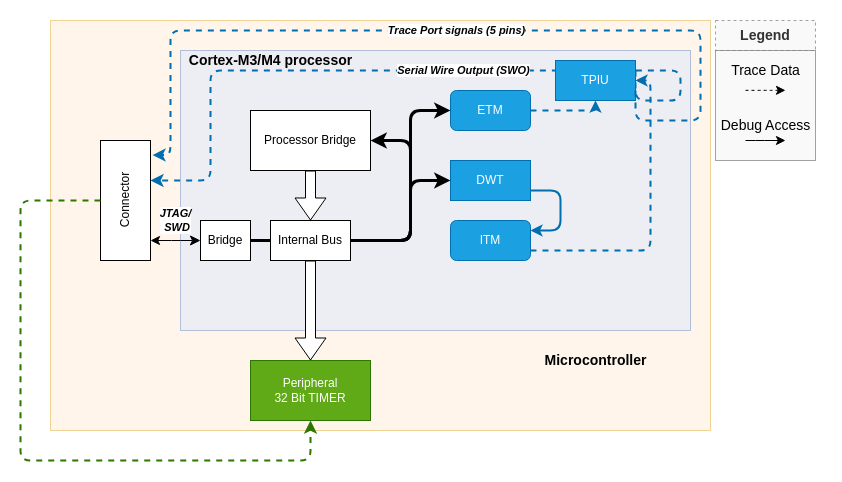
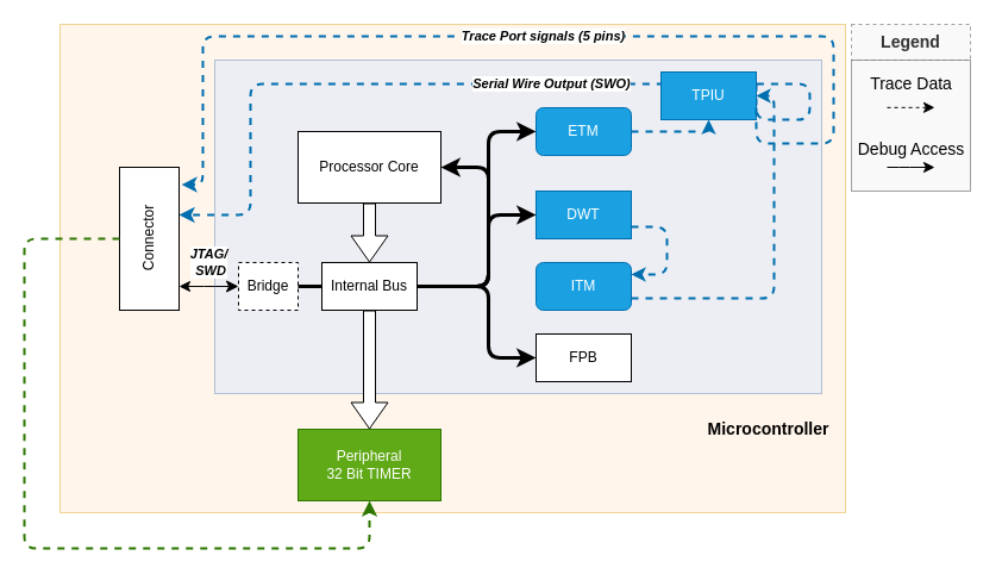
  <mxCell id="0" />
  <mxCell id="1" parent="0" />
  <mxCell id="2" value="&lt;b&gt;&lt;font style=&quot;font-size: 14px&quot;&gt;Legend&lt;/font&gt;&lt;/b&gt;" style="rounded=0;whiteSpace=wrap;html=1;fillColor=#f5f5f5;strokeColor=#666666;opacity=60;fontColor=#333333;dashed=1;" parent="1" vertex="1"><mxGeometry x="715" y="20" width="100" height="30" as="geometry" /></mxCell>
  <mxCell id="3" value="" style="rounded=0;whiteSpace=wrap;html=1;fillColor=#ffe6cc;strokeColor=#d79b00;opacity=40;" parent="1" vertex="1"><mxGeometry y="20" width="660" height="410" as="geometry" x="50" /></mxCell>
  <mxCell id="4" value="" style="rounded=0;whiteSpace=wrap;html=1;fillColor=#dae8fc;opacity=50;strokeColor=#6c8ebf;" parent="1" vertex="1"><mxGeometry x="180" y="50" width="510" height="280" as="geometry" /></mxCell>
  <mxCell id="5" value="" style="rounded=0;whiteSpace=wrap;html=1;fillColor=#f5f5f5;strokeColor=#666666;opacity=60;fontColor=#333333;" parent="1" vertex="1"><mxGeometry x="715" y="50" width="100" height="110" as="geometry" /></mxCell>
  <mxCell id="6" style="edgeStyle=orthogonalEdgeStyle;html=1;dashed=1;fillColor=#1ba1e2;strokeColor=#006EAF;strokeWidth=2;" parent="1" source="7" target="14" edge="1"><mxGeometry relative="1" as="geometry"><Array as="points"><mxPoint x="570" y="110" /><mxPoint x="570" y="110" /></Array></mxGeometry></mxCell>
  <mxCell id="7" value="ETM" style="whiteSpace=wrap;html=1;fillColor=#1ba1e2;strokeColor=#006EAF;fontColor=#ffffff;rounded=1;" parent="1" vertex="1"><mxGeometry x="450" y="90" width="80" height="40" as="geometry" /></mxCell>
- <mxCell id="8" style="edgeStyle=orthogonalEdgeStyle;html=1;dashed=0;fillColor=#1ba1e2;strokeColor=#006EAF;strokeWidth=2;" parent="1" source="9" target="11" edge="1"><mxGeometry relative="1" as="geometry"><Array as="points"><mxPoint x="560" y="190" /><mxPoint x="560" y="230" /></Array></mxGeometry></mxCell>
+ <mxCell id="8" style="edgeStyle=orthogonalEdgeStyle;html=1;dashed=1;fillColor=#1ba1e2;strokeColor=#006EAF;strokeWidth=2;" parent="1" source="9" target="11" edge="1"><mxGeometry relative="1" as="geometry"><Array as="points"><mxPoint x="560" y="190" /><mxPoint x="560" y="230" /></Array></mxGeometry></mxCell>
  <mxCell id="9" value="DWT" style="rounded=0;whiteSpace=wrap;html=1;fillColor=#1ba1e2;strokeColor=#006EAF;fontColor=#ffffff;" parent="1" vertex="1"><mxGeometry x="450" y="160" width="80" height="40" as="geometry" /></mxCell>
  <mxCell id="10" style="edgeStyle=orthogonalEdgeStyle;html=1;dashed=1;fillColor=#1ba1e2;strokeColor=#006EAF;strokeWidth=2;" parent="1" source="11" target="14" edge="1"><mxGeometry relative="1" as="geometry"><Array as="points"><mxPoint x="650" y="250" /></Array></mxGeometry></mxCell>
  <mxCell id="11" value="ITM" style="whiteSpace=wrap;html=1;fillColor=#1ba1e2;strokeColor=#006EAF;fontColor=#ffffff;rounded=1;" parent="1" vertex="1"><mxGeometry x="450" y="220" width="80" height="40" as="geometry" /></mxCell>
+ <mxCell id="12" value="FPB" style="rounded=0;whiteSpace=wrap;html=1;" parent="1" vertex="1"><mxGeometry x="450" y="280" width="80" height="40" as="geometry" /></mxCell>
  <mxCell id="13" value="&lt;b&gt;&lt;i&gt;Serial Wire Output (SWO)&lt;br&gt;&lt;/i&gt;&lt;/b&gt;" style="edgeStyle=orthogonalEdgeStyle;sketch=0;html=1;shadow=0;startArrow=none;startFill=0;endArrow=classic;endFill=1;startSize=8;endSize=7;strokeWidth=2;fillColor=#1ba1e2;exitX=1;exitY=0.25;exitDx=0;exitDy=0;dashed=1;strokeColor=#006EAF;" parent="1" source="14" target="29" edge="1"><mxGeometry x="-0.135" relative="1" as="geometry"><Array as="points"><mxPoint x="680" y="100" /><mxPoint x="680" y="70" /><mxPoint x="210" y="70" /><mxPoint x="210" y="180" /></Array><mxPoint as="offset" /></mxGeometry></mxCell>
  <mxCell id="14" value="TPIU" style="rounded=0;whiteSpace=wrap;html=1;fillColor=#1ba1e2;strokeColor=#006EAF;fontColor=#ffffff;" parent="1" vertex="1"><mxGeometry x="555" y="60" width="80" height="40" as="geometry" /></mxCell>
- <mxCell id="15" value="Processor Bridge" style="rounded=0;whiteSpace=wrap;html=1;" parent="1" vertex="1"><mxGeometry x="250" y="110" width="120" height="60" as="geometry" /></mxCell>
+ <mxCell id="15" value="Processor Core" style="rounded=0;whiteSpace=wrap;html=1;" parent="1" vertex="1"><mxGeometry x="250" y="110" width="120" height="60" as="geometry" /></mxCell>
  <mxCell id="16" style="edgeStyle=orthogonalEdgeStyle;sketch=0;html=1;shadow=0;startSize=8;endSize=7;strokeWidth=3;fillColor=none;" parent="1" source="17" target="37" edge="1"><mxGeometry relative="1" as="geometry" /></mxCell>
  <mxCell id="17" value="Internal Bus" style="rounded=0;whiteSpace=wrap;html=1;" parent="1" vertex="1"><mxGeometry x="270" y="220" width="80" height="40" as="geometry" /></mxCell>
  <mxCell id="18" value="" style="shape=flexArrow;endArrow=classic;html=1;endSize=7;startSize=8;shadow=0;sketch=0;strokeWidth=1;fillColor=default;" parent="1" source="15" target="17" edge="1"><mxGeometry width="50" height="50" relative="1" as="geometry"><mxPoint x="500" y="210" as="sourcePoint" /><mxPoint x="550" y="160" as="targetPoint" /></mxGeometry></mxCell>
+ <mxCell id="19" style="edgeStyle=orthogonalEdgeStyle;sketch=0;html=1;shadow=0;startSize=8;endSize=7;strokeWidth=3;fillColor=none;" parent="1" source="17" target="12" edge="1"><mxGeometry relative="1" as="geometry"><mxPoint x="360" y="250" as="sourcePoint" /><mxPoint x="460" y="250" as="targetPoint" /><Array as="points"><mxPoint x="410" y="240" /><mxPoint x="410" y="300" /></Array></mxGeometry></mxCell>
  <mxCell id="20" style="edgeStyle=orthogonalEdgeStyle;sketch=0;html=1;shadow=0;startSize=8;endSize=7;strokeWidth=3;fillColor=none;" parent="1" target="9" edge="1"><mxGeometry relative="1" as="geometry"><mxPoint x="350" y="240" as="sourcePoint" /><mxPoint x="450" y="300" as="targetPoint" /><Array as="points"><mxPoint x="410" y="240" /><mxPoint x="410" y="180" /></Array></mxGeometry></mxCell>
  <mxCell id="21" style="edgeStyle=orthogonalEdgeStyle;sketch=0;html=1;shadow=0;startSize=8;endSize=7;strokeWidth=3;fillColor=none;" parent="1" source="17" target="7" edge="1"><mxGeometry relative="1" as="geometry"><mxPoint x="360" y="250" as="sourcePoint" /><mxPoint x="460" y="180" as="targetPoint" /><Array as="points"><mxPoint x="410" y="240" /><mxPoint x="410" y="110" /></Array></mxGeometry></mxCell>
  <mxCell id="22" style="edgeStyle=orthogonalEdgeStyle;sketch=0;html=1;shadow=0;startSize=8;endSize=7;strokeWidth=3;fillColor=none;" parent="1" source="17" target="15" edge="1"><mxGeometry relative="1" as="geometry"><mxPoint x="360" y="250" as="sourcePoint" /><mxPoint x="460" y="120" as="targetPoint" /><Array as="points"><mxPoint x="410" y="240" /><mxPoint x="410" y="140" /></Array></mxGeometry></mxCell>
- <mxCell id="23" value="&lt;b&gt;&lt;font style=&quot;font-size: 14px&quot;&gt;Cortex-M3/M4 processor&lt;/font&gt;&lt;/b&gt;" style="text;html=1;align=center;verticalAlign=middle;resizable=0;points=[];autosize=1;strokeColor=none;fillColor=none;strokeWidth=1;" parent="1" vertex="1"><mxGeometry x="180" y="50" width="180" height="20" as="geometry" /></mxCell>
- <mxCell id="24" value="&lt;b&gt;&lt;font style=&quot;font-size: 14px&quot;&gt;Microcontroller&lt;/font&gt;&lt;/b&gt;" style="text;html=1;align=center;verticalAlign=middle;resizable=0;points=[];autosize=1;strokeColor=none;fillColor=none;strokeWidth=1;" parent="1" vertex="1"><mxGeometry x="535" y="350" width="120" height="20" as="geometry" /></mxCell>
+ <mxCell id="24" value="&lt;b&gt;&lt;font style=&quot;font-size: 14px&quot;&gt;Microcontroller&lt;/font&gt;&lt;/b&gt;" style="text;html=1;align=center;verticalAlign=middle;resizable=0;points=[];autosize=1;strokeColor=none;fillColor=none;strokeWidth=1;" parent="1" vertex="1"><mxGeometry x="585" y="350" width="120" height="20" as="geometry" /></mxCell>
  <mxCell id="25" value="&lt;b&gt;&lt;i&gt;JTAG/&lt;br&gt;&amp;nbsp;SWD&lt;/i&gt;&lt;/b&gt;" style="edgeStyle=orthogonalEdgeStyle;sketch=0;html=1;shadow=0;endArrow=classic;endFill=1;startSize=8;endSize=7;strokeWidth=1;fillColor=default;startArrow=classic;startFill=1;" parent="1" source="26" target="29" edge="1"><mxGeometry y="-20" relative="1" as="geometry"><Array as="points"><mxPoint x="170" y="240" /><mxPoint x="170" y="240" /></Array><mxPoint as="offset" /></mxGeometry></mxCell>
- <mxCell id="26" value="Bridge" style="rounded=0;whiteSpace=wrap;html=1;" parent="1" vertex="1"><mxGeometry x="200" y="220" width="50" height="40" as="geometry" /></mxCell>
+ <mxCell id="26" value="Bridge" style="rounded=0;whiteSpace=wrap;html=1;dashed=1;" parent="1" vertex="1"><mxGeometry x="200" y="220" width="50" height="40" as="geometry" /></mxCell>
  <mxCell id="27" style="edgeStyle=orthogonalEdgeStyle;sketch=0;html=1;exitX=0;exitY=0.5;exitDx=0;exitDy=0;shadow=0;startSize=8;endSize=7;strokeWidth=3;fillColor=default;endArrow=none;endFill=0;" parent="1" source="17" target="26" edge="1"><mxGeometry relative="1" as="geometry" /></mxCell>
  <mxCell id="28" value="" style="group" parent="1" vertex="1" connectable="0"><mxGeometry x="100" y="140" width="50" height="120" as="geometry" /></mxCell>
  <mxCell id="29" value="" style="rounded=0;whiteSpace=wrap;html=1;" parent="28" vertex="1"><mxGeometry width="50" height="120" as="geometry" /></mxCell>
  <mxCell id="30" value="Connector" style="text;html=1;align=center;verticalAlign=middle;resizable=0;points=[];autosize=1;strokeColor=none;fillColor=none;rotation=-90;" parent="28" vertex="1"><mxGeometry x="-10" y="50" width="70" height="20" as="geometry" /></mxCell>
  <mxCell id="31" value="&lt;b&gt;&lt;i&gt;Trace Port signals (5 pins)&lt;/i&gt;&lt;/b&gt;" style="edgeStyle=orthogonalEdgeStyle;sketch=0;html=1;shadow=0;startArrow=none;startFill=0;endArrow=classic;endFill=1;startSize=8;endSize=7;strokeWidth=2;exitX=1;exitY=0.75;exitDx=0;exitDy=0;dashed=1;entryX=1.04;entryY=0.121;entryDx=0;entryDy=0;entryPerimeter=0;fillColor=#0050ef;strokeColor=#006EAF;" parent="1" source="14" target="29" edge="1"><mxGeometry relative="1" as="geometry"><mxPoint x="720" y="105" as="sourcePoint" /><mxPoint x="170" y="190" as="targetPoint" /><Array as="points"><mxPoint x="700" y="120" /><mxPoint x="700" y="30" /><mxPoint x="170" y="30" /><mxPoint x="170" y="154" /></Array></mxGeometry></mxCell>
  <mxCell id="32" value="" style="endArrow=classic;html=1;shadow=0;dashed=1;sketch=0;fontSize=14;startSize=8;endSize=7;strokeWidth=1;fillColor=default;" parent="1" edge="1"><mxGeometry width="50" height="50" relative="1" as="geometry"><mxPoint x="745" y="89.83" as="sourcePoint" /><mxPoint x="785" y="89.83" as="targetPoint" /><Array as="points"><mxPoint x="765" y="89.83" /></Array></mxGeometry></mxCell>
  <mxCell id="33" value="" style="endArrow=classic;html=1;shadow=0;sketch=0;fontSize=14;startSize=8;endSize=7;strokeWidth=1;fillColor=default;" parent="1" edge="1"><mxGeometry width="50" height="50" relative="1" as="geometry"><mxPoint x="745" y="140" as="sourcePoint" /><mxPoint x="785" y="140" as="targetPoint" /><Array as="points"><mxPoint x="765" y="140" /></Array></mxGeometry></mxCell>
  <mxCell id="34" value="Trace Data" style="text;html=1;align=center;verticalAlign=middle;resizable=0;points=[];autosize=1;strokeColor=none;fillColor=none;fontSize=14;" parent="1" vertex="1"><mxGeometry x="725" y="60" width="80" height="20" as="geometry" /></mxCell>
  <mxCell id="35" value="Debug Access" style="text;html=1;align=center;verticalAlign=middle;resizable=0;points=[];autosize=1;strokeColor=none;fillColor=none;fontSize=14;" parent="1" vertex="1"><mxGeometry x="710" y="115" width="110" height="20" as="geometry" /></mxCell>
  <mxCell id="36" value="" style="shape=flexArrow;endArrow=classic;html=1;endSize=7;startSize=8;shadow=0;sketch=0;strokeWidth=1;fillColor=default;" parent="1" edge="1"><mxGeometry width="50" height="50" relative="1" as="geometry"><mxPoint x="310" y="260" as="sourcePoint" /><mxPoint x="310" y="360" as="targetPoint" /></mxGeometry></mxCell>
  <mxCell id="37" value="Peripheral&lt;br&gt;32 Bit TIMER" style="rounded=0;whiteSpace=wrap;html=1;fillColor=#60a917;strokeColor=#2D7600;fontColor=#ffffff;" parent="1" vertex="1"><mxGeometry x="250" y="360" width="120" height="60" as="geometry" /></mxCell>
  <mxCell id="38" value="" style="edgeStyle=orthogonalEdgeStyle;sketch=0;html=1;shadow=0;startArrow=none;startFill=0;endArrow=classic;endFill=1;startSize=8;endSize=7;strokeWidth=2;fillColor=#60a917;dashed=1;strokeColor=#2D7600;" parent="1" source="29" target="37" edge="1"><mxGeometry x="0.524" relative="1" as="geometry"><mxPoint x="680" y="130" as="sourcePoint" /><mxPoint x="162" y="164.52" as="targetPoint" /><Array as="points"><mxPoint x="20" y="200" /><mxPoint x="20" y="460" /><mxPoint x="310" y="460" /></Array><mxPoint as="offset" /></mxGeometry></mxCell>
